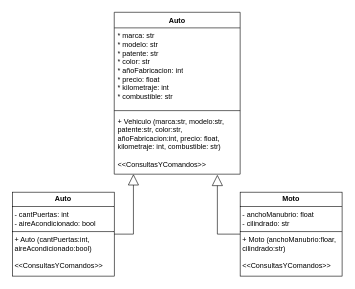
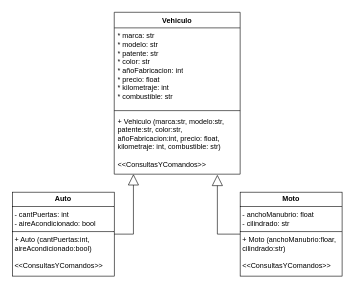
  <mxCell id="0" />
  <mxCell id="1" parent="0" />
- <mxCell id="2" value="Auto" style="swimlane;fontStyle=1;align=center;verticalAlign=top;childLayout=stackLayout;horizontal=1;startSize=26;horizontalStack=0;resizeParent=1;resizeParentMax=0;resizeLast=0;collapsible=1;marginBottom=0;whiteSpace=wrap;html=1;" parent="1" vertex="1"><mxGeometry x="190" y="20" width="210" height="270" as="geometry" /></mxCell>
+ <mxCell id="2" value="Vehiculo" style="swimlane;fontStyle=1;align=center;verticalAlign=top;childLayout=stackLayout;horizontal=1;startSize=26;horizontalStack=0;resizeParent=1;resizeParentMax=0;resizeLast=0;collapsible=1;marginBottom=0;whiteSpace=wrap;html=1;" parent="1" vertex="1"><mxGeometry x="190" y="20" width="210" height="270" as="geometry" /></mxCell>
  <mxCell id="3" value="* marca: str&lt;div&gt;* modelo: str&lt;/div&gt;&lt;div&gt;&lt;span style=&quot;background-color: initial;&quot;&gt;*&lt;/span&gt;&amp;nbsp;patente: str&lt;/div&gt;&lt;div&gt;&lt;span style=&quot;background-color: initial;&quot;&gt;*&lt;/span&gt;&amp;nbsp;color: str&lt;/div&gt;&lt;div&gt;&lt;span style=&quot;background-color: initial;&quot;&gt;*&lt;/span&gt;&amp;nbsp;añoFabricacion: int&lt;/div&gt;&lt;div&gt;&lt;span style=&quot;background-color: initial;&quot;&gt;*&lt;/span&gt;&amp;nbsp;precio: float&lt;/div&gt;&lt;div&gt;&lt;span style=&quot;background-color: initial;&quot;&gt;*&lt;/span&gt;&amp;nbsp;kilometraje: int&lt;/div&gt;&lt;div&gt;&lt;span style=&quot;background-color: initial;&quot;&gt;*&lt;/span&gt;&amp;nbsp;combustible: str&lt;/div&gt;" style="text;strokeColor=none;fillColor=none;align=left;verticalAlign=top;spacingLeft=4;spacingRight=4;overflow=hidden;rotatable=0;points=[[0,0.5],[1,0.5]];portConstraint=eastwest;whiteSpace=wrap;html=1;" parent="2" vertex="1"><mxGeometry y="26" width="210" height="134" as="geometry" /></mxCell>
  <mxCell id="4" value="" style="line;strokeWidth=1;fillColor=none;align=left;verticalAlign=middle;spacingTop=-1;spacingLeft=3;spacingRight=3;rotatable=0;labelPosition=right;points=[];portConstraint=eastwest;strokeColor=inherit;" parent="2" vertex="1"><mxGeometry y="160" width="210" height="8" as="geometry" /></mxCell>
  <mxCell id="5" value="+ Vehiculo (marca:str, modelo:str, patente:str, color:str, añoFabricacion:int, precio: float, kilometraje: int, combustible: str)&lt;div&gt;&lt;br&gt;&lt;/div&gt;&lt;div&gt;&lt;span style=&quot;background-color: initial;&quot;&gt;&amp;lt;&amp;lt;ConsultasYComandos&amp;gt;&amp;gt;&lt;/span&gt;&lt;span style=&quot;color: rgba(0, 0, 0, 0); font-family: monospace; font-size: 0px; text-wrap: nowrap; background-color: initial;&quot;&gt;%3CmxGraphModel%3E%3Croot%3E%3CmxCell%20id%3D%220%22%2F%3E%3CmxCell%20id%3D%221%22%20parent%3D%220%22%2F%3E%3CmxCell%20id%3D%222%22%20value%3D%22%22%20style%3D%22endArrow%3Dblock%3BendSize%3D16%3BendFill%3D0%3Bhtml%3D1%3Brounded%3D0%3BentryX%3D0.152%3BentryY%3D1.012%3BentryDx%3D0%3BentryDy%3D0%3BentryPerimeter%3D0%3B%22%20edge%3D%221%22%20parent%3D%221%22%3E%3CmxGeometry%20width%3D%22160%22%20relative%3D%221%22%20as%3D%22geometry%22%3E%3CmxPoint%20x%3D%22330%22%20y%3D%22380%22%20as%3D%22sourcePoint%22%2F%3E%3CmxPoint%20x%3D%22362%22%20y%3D%22291%22%20as%3D%22targetPoint%22%2F%3E%3CArray%20as%3D%22points%22%3E%3CmxPoint%20x%3D%22362%22%20y%3D%22380%22%2F%3E%3C%2FArray%3E%3C%2FmxGeometry%3E%3C%2FmxCell%3E%3C%2Froot%3E%3C%2FmxGraphModel%3E&lt;/span&gt;&lt;br&gt;&lt;/div&gt;" style="text;strokeColor=none;fillColor=none;align=left;verticalAlign=top;spacingLeft=4;spacingRight=4;overflow=hidden;rotatable=0;points=[[0,0.5],[1,0.5]];portConstraint=eastwest;whiteSpace=wrap;html=1;" parent="2" vertex="1"><mxGeometry y="168" width="210" height="102" as="geometry" /></mxCell>
  <mxCell id="6" value="&lt;p style=&quot;margin:0px;margin-top:4px;text-align:center;&quot;&gt;&lt;b&gt;Auto&lt;/b&gt;&lt;/p&gt;&lt;hr size=&quot;1&quot; style=&quot;border-style:solid;&quot;&gt;&lt;p style=&quot;margin:0px;margin-left:4px;&quot;&gt;- cantPuertas: int&lt;/p&gt;&lt;p style=&quot;margin:0px;margin-left:4px;&quot;&gt;- aireAcondicionado: bool&lt;/p&gt;&lt;hr size=&quot;1&quot; style=&quot;border-style:solid;&quot;&gt;&lt;p style=&quot;margin:0px;margin-left:4px;&quot;&gt;+ Auto (cantPuertas:int, aireAcondicionado:bool)&lt;/p&gt;&lt;p style=&quot;margin:0px;margin-left:4px;&quot;&gt;&lt;br&gt;&lt;/p&gt;&lt;p style=&quot;margin:0px;margin-left:4px;&quot;&gt;&amp;lt;&amp;lt;ConsultasYComandos&amp;gt;&amp;gt;&lt;/p&gt;" style="verticalAlign=top;align=left;overflow=fill;html=1;whiteSpace=wrap;" parent="1" vertex="1"><mxGeometry x="20" y="320" width="170" height="140" as="geometry" /></mxCell>
  <mxCell id="7" value="&lt;p style=&quot;margin:0px;margin-top:4px;text-align:center;&quot;&gt;&lt;b&gt;Moto&lt;/b&gt;&lt;/p&gt;&lt;hr size=&quot;1&quot; style=&quot;border-style:solid;&quot;&gt;&lt;p style=&quot;margin:0px;margin-left:4px;&quot;&gt;- anchoManubrio: float&lt;/p&gt;&lt;p style=&quot;margin:0px;margin-left:4px;&quot;&gt;- cilindrado: str&lt;/p&gt;&lt;hr size=&quot;1&quot; style=&quot;border-style:solid;&quot;&gt;&lt;p style=&quot;margin:0px;margin-left:4px;&quot;&gt;+ Moto (anchoManubrio:floar, cilindrado:str)&lt;/p&gt;&lt;p style=&quot;margin:0px;margin-left:4px;&quot;&gt;&lt;br&gt;&lt;/p&gt;&lt;p style=&quot;margin:0px;margin-left:4px;&quot;&gt;&amp;lt;&amp;lt;ConsultasYComandos&amp;gt;&amp;gt;&lt;br&gt;&lt;/p&gt;" style="verticalAlign=top;align=left;overflow=fill;html=1;whiteSpace=wrap;" parent="1" vertex="1"><mxGeometry x="400" y="320" width="170" height="140" as="geometry" /></mxCell>
  <mxCell id="8" value="" style="endArrow=block;endSize=16;endFill=0;html=1;rounded=0;exitX=1;exitY=0.5;exitDx=0;exitDy=0;" parent="1" source="6" edge="1"><mxGeometry width="160" relative="1" as="geometry"><mxPoint x="190" y="370" as="sourcePoint" /><mxPoint x="222" y="290" as="targetPoint" /><Array as="points"><mxPoint x="222" y="390" /></Array></mxGeometry></mxCell>
  <mxCell id="9" value="" style="endArrow=block;endSize=16;endFill=0;html=1;rounded=0;exitX=0;exitY=0.5;exitDx=0;exitDy=0;entryX=0.819;entryY=1.01;entryDx=0;entryDy=0;entryPerimeter=0;" parent="1" source="7" target="5" edge="1"><mxGeometry width="160" relative="1" as="geometry"><mxPoint x="330" y="369" as="sourcePoint" /><mxPoint x="362" y="300" as="targetPoint" /><Array as="points"><mxPoint x="362" y="390" /></Array></mxGeometry></mxCell>
